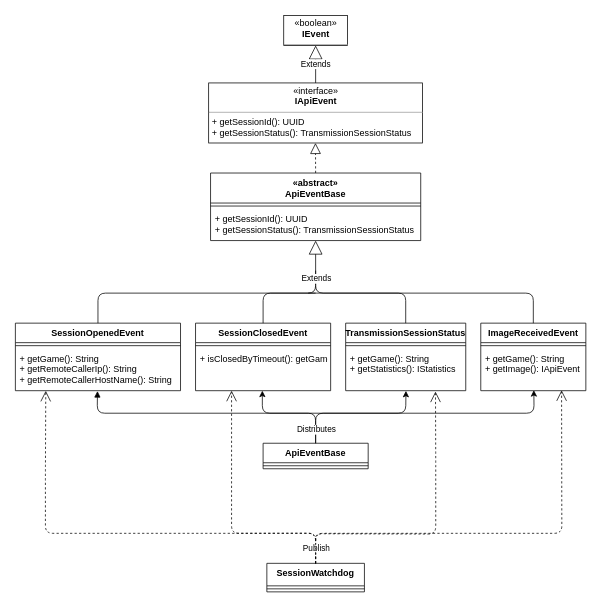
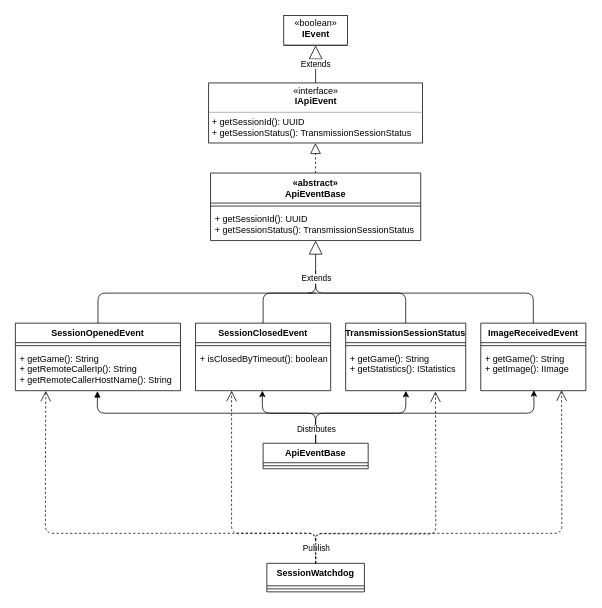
  <mxCell id="0" />
  <mxCell id="1" parent="0" />
  <mxCell id="2" value="«abstract»&#10;ApiEventBase" style="swimlane;fontStyle=1;align=center;verticalAlign=top;childLayout=stackLayout;horizontal=1;startSize=40;horizontalStack=0;resizeParent=1;resizeParentMax=0;resizeLast=0;collapsible=1;marginBottom=0;" parent="1" vertex="1"><mxGeometry x="280" y="230" width="280" height="90" as="geometry" /></mxCell>
  <mxCell id="3" value="" style="line;strokeWidth=1;fillColor=none;align=left;verticalAlign=middle;spacingTop=-1;spacingLeft=3;spacingRight=3;rotatable=0;labelPosition=right;points=[];portConstraint=eastwest;" parent="2" vertex="1"><mxGeometry y="40" width="280" height="8" as="geometry" /></mxCell>
  <mxCell id="4" value="+ getSessionId(): UUID&#10;+ getSessionStatus(): TransmissionSessionStatus" style="text;strokeColor=none;fillColor=none;align=left;verticalAlign=top;spacingLeft=4;spacingRight=4;overflow=hidden;rotatable=0;points=[[0,0.5],[1,0.5]];portConstraint=eastwest;" parent="2" vertex="1"><mxGeometry y="48" width="280" height="42" as="geometry" /></mxCell>
  <mxCell id="5" value="&lt;p style=&quot;margin: 0px ; margin-top: 4px ; text-align: center&quot;&gt;«interface»&lt;br&gt;&lt;b&gt;IApiEvent&lt;/b&gt;&lt;br&gt;&lt;/p&gt;&lt;hr size=&quot;1&quot;&gt;&lt;p style=&quot;margin: 0px ; margin-left: 4px&quot;&gt;+ getSessionId(): UUID&lt;br&gt;&lt;/p&gt;&lt;p style=&quot;margin: 0px ; margin-left: 4px&quot;&gt;+ getSessionStatus(): TransmissionSessionStatus&lt;/p&gt;" style="verticalAlign=top;align=left;overflow=fill;fontSize=12;fontFamily=Helvetica;html=1;" parent="1" vertex="1"><mxGeometry x="277.5" y="110" width="285" height="80" as="geometry" /></mxCell>
  <mxCell id="6" value="ImageReceivedEvent" style="swimlane;fontStyle=1;align=center;verticalAlign=top;childLayout=stackLayout;horizontal=1;startSize=26;horizontalStack=0;resizeParent=1;resizeParentMax=0;resizeLast=0;collapsible=1;marginBottom=0;" parent="1" vertex="1"><mxGeometry x="640" y="430" width="140" height="90" as="geometry" /></mxCell>
  <mxCell id="7" value="" style="line;strokeWidth=1;fillColor=none;align=left;verticalAlign=middle;spacingTop=-1;spacingLeft=3;spacingRight=3;rotatable=0;labelPosition=right;points=[];portConstraint=eastwest;" parent="6" vertex="1"><mxGeometry y="26" width="140" height="8" as="geometry" /></mxCell>
- <mxCell id="8" value="+ getGame(): String&#10;+ getImage(): IApiEvent" style="text;strokeColor=none;fillColor=none;align=left;verticalAlign=top;spacingLeft=4;spacingRight=4;overflow=hidden;rotatable=0;points=[[0,0.5],[1,0.5]];portConstraint=eastwest;" parent="6" vertex="1"><mxGeometry y="34" width="140" height="56" as="geometry" /></mxCell>
+ <mxCell id="8" value="+ getGame(): String&#10;+ getImage(): IImage" style="text;strokeColor=none;fillColor=none;align=left;verticalAlign=top;spacingLeft=4;spacingRight=4;overflow=hidden;rotatable=0;points=[[0,0.5],[1,0.5]];portConstraint=eastwest;" parent="6" vertex="1"><mxGeometry y="34" width="140" height="56" as="geometry" /></mxCell>
  <mxCell id="9" value="TransmissionSessionStatus" style="swimlane;fontStyle=1;align=center;verticalAlign=top;childLayout=stackLayout;horizontal=1;startSize=26;horizontalStack=0;resizeParent=1;resizeParentMax=0;resizeLast=0;collapsible=1;marginBottom=0;" parent="1" vertex="1"><mxGeometry x="460" y="430" width="160" height="90" as="geometry" /></mxCell>
  <mxCell id="10" value="" style="line;strokeWidth=1;fillColor=none;align=left;verticalAlign=middle;spacingTop=-1;spacingLeft=3;spacingRight=3;rotatable=0;labelPosition=right;points=[];portConstraint=eastwest;" parent="9" vertex="1"><mxGeometry y="26" width="160" height="8" as="geometry" /></mxCell>
  <mxCell id="11" value="+ getGame(): String&#10;+ getStatistics(): IStatistics" style="text;strokeColor=none;fillColor=none;align=left;verticalAlign=top;spacingLeft=4;spacingRight=4;overflow=hidden;rotatable=0;points=[[0,0.5],[1,0.5]];portConstraint=eastwest;" parent="9" vertex="1"><mxGeometry y="34" width="160" height="56" as="geometry" /></mxCell>
  <mxCell id="12" value="SessionOpenedEvent" style="swimlane;fontStyle=1;align=center;verticalAlign=top;childLayout=stackLayout;horizontal=1;startSize=26;horizontalStack=0;resizeParent=1;resizeParentMax=0;resizeLast=0;collapsible=1;marginBottom=0;" parent="1" vertex="1"><mxGeometry x="20" y="430" width="220" height="90" as="geometry" /></mxCell>
  <mxCell id="13" value="" style="line;strokeWidth=1;fillColor=none;align=left;verticalAlign=middle;spacingTop=-1;spacingLeft=3;spacingRight=3;rotatable=0;labelPosition=right;points=[];portConstraint=eastwest;" parent="12" vertex="1"><mxGeometry y="26" width="220" height="8" as="geometry" /></mxCell>
  <mxCell id="14" value="+ getGame(): String&#10;+ getRemoteCallerIp(): String&#10;+ getRemoteCallerHostName(): String" style="text;strokeColor=none;fillColor=none;align=left;verticalAlign=top;spacingLeft=4;spacingRight=4;overflow=hidden;rotatable=0;points=[[0,0.5],[1,0.5]];portConstraint=eastwest;" parent="12" vertex="1"><mxGeometry y="34" width="220" height="56" as="geometry" /></mxCell>
  <mxCell id="15" value="SessionClosedEvent" style="swimlane;fontStyle=1;align=center;verticalAlign=top;childLayout=stackLayout;horizontal=1;startSize=26;horizontalStack=0;resizeParent=1;resizeParentMax=0;resizeLast=0;collapsible=1;marginBottom=0;" parent="1" vertex="1"><mxGeometry x="260" y="430" width="180" height="90" as="geometry" /></mxCell>
  <mxCell id="16" value="" style="line;strokeWidth=1;fillColor=none;align=left;verticalAlign=middle;spacingTop=-1;spacingLeft=3;spacingRight=3;rotatable=0;labelPosition=right;points=[];portConstraint=eastwest;" parent="15" vertex="1"><mxGeometry y="26" width="180" height="8" as="geometry" /></mxCell>
- <mxCell id="17" value="+ isClosedByTimeout(): getGame" style="text;strokeColor=none;fillColor=none;align=left;verticalAlign=top;spacingLeft=4;spacingRight=4;overflow=hidden;rotatable=0;points=[[0,0.5],[1,0.5]];portConstraint=eastwest;" parent="15" vertex="1"><mxGeometry y="34" width="180" height="56" as="geometry" /></mxCell>
+ <mxCell id="17" value="+ isClosedByTimeout(): boolean" style="text;strokeColor=none;fillColor=none;align=left;verticalAlign=top;spacingLeft=4;spacingRight=4;overflow=hidden;rotatable=0;points=[[0,0.5],[1,0.5]];portConstraint=eastwest;" parent="15" vertex="1"><mxGeometry y="34" width="180" height="56" as="geometry" /></mxCell>
  <mxCell id="18" value="" style="endArrow=block;endSize=16;endFill=0;html=1;exitX=0.5;exitY=0;exitDx=0;exitDy=0;" parent="1" source="12" edge="1"><mxGeometry x="0.814" y="-10" width="160" relative="1" as="geometry"><mxPoint x="200" y="350.5" as="sourcePoint" /><mxPoint x="420" y="320" as="targetPoint" /><Array as="points"><mxPoint x="130" y="390" /><mxPoint x="420" y="390" /></Array><mxPoint as="offset" /></mxGeometry></mxCell>
  <mxCell id="19" value="" style="endArrow=none;html=1;exitX=0.5;exitY=0;exitDx=0;exitDy=0;" parent="1" source="15" edge="1"><mxGeometry width="50" height="50" relative="1" as="geometry"><mxPoint x="330" y="500" as="sourcePoint" /><mxPoint x="420" y="390" as="targetPoint" /><Array as="points"><mxPoint x="350" y="390" /></Array></mxGeometry></mxCell>
  <mxCell id="20" value="" style="endArrow=none;html=1;exitX=0.5;exitY=0;exitDx=0;exitDy=0;" parent="1" source="9" edge="1"><mxGeometry width="50" height="50" relative="1" as="geometry"><mxPoint x="360" y="440" as="sourcePoint" /><mxPoint x="410" y="390" as="targetPoint" /><Array as="points"><mxPoint x="540" y="390" /></Array></mxGeometry></mxCell>
  <mxCell id="21" value="" style="endArrow=none;html=1;exitX=0.5;exitY=0;exitDx=0;exitDy=0;" parent="1" source="6" edge="1"><mxGeometry width="50" height="50" relative="1" as="geometry"><mxPoint x="440" y="390" as="sourcePoint" /><mxPoint x="420" y="360" as="targetPoint" /><Array as="points"><mxPoint x="710" y="390" /><mxPoint x="420" y="390" /></Array></mxGeometry></mxCell>
  <mxCell id="22" value="Extends" style="edgeLabel;html=1;align=center;verticalAlign=middle;resizable=0;points=[];" parent="21" vertex="1" connectable="0"><mxGeometry x="0.946" y="-1" relative="1" as="geometry"><mxPoint x="-1" as="offset" /></mxGeometry></mxCell>
  <mxCell id="23" value="ApiEventBase" style="swimlane;fontStyle=1;align=center;verticalAlign=top;childLayout=stackLayout;horizontal=1;startSize=26;horizontalStack=0;resizeParent=1;resizeParentMax=0;resizeLast=0;collapsible=1;marginBottom=0;" parent="1" vertex="1"><mxGeometry x="350" y="590" width="140" height="34" as="geometry" /></mxCell>
  <mxCell id="24" value="" style="line;strokeWidth=1;fillColor=none;align=left;verticalAlign=middle;spacingTop=-1;spacingLeft=3;spacingRight=3;rotatable=0;labelPosition=right;points=[];portConstraint=eastwest;" parent="23" vertex="1"><mxGeometry y="26" width="140" height="8" as="geometry" /></mxCell>
  <mxCell id="25" value="" style="html=1;verticalAlign=bottom;endArrow=block;entryX=0.497;entryY=1.009;entryDx=0;entryDy=0;entryPerimeter=0;exitX=0.5;exitY=0;exitDx=0;exitDy=0;" parent="1" source="23" target="14" edge="1"><mxGeometry x="-0.782" y="-22" width="80" relative="1" as="geometry"><mxPoint x="440" y="600" as="sourcePoint" /><mxPoint x="520" y="600" as="targetPoint" /><Array as="points"><mxPoint x="420" y="550" /><mxPoint x="129" y="550" /></Array><mxPoint x="10" y="2" as="offset" /></mxGeometry></mxCell>
  <mxCell id="26" value="" style="endArrow=classic;html=1;" parent="1" edge="1"><mxGeometry width="50" height="50" relative="1" as="geometry"><mxPoint x="410" y="550" as="sourcePoint" /><mxPoint x="349" y="520" as="targetPoint" /><Array as="points"><mxPoint x="349" y="550" /></Array></mxGeometry></mxCell>
  <mxCell id="27" value="" style="endArrow=classic;html=1;entryX=0.502;entryY=1.004;entryDx=0;entryDy=0;entryPerimeter=0;" parent="1" target="11" edge="1"><mxGeometry width="50" height="50" relative="1" as="geometry"><mxPoint x="410" y="550" as="sourcePoint" /><mxPoint x="560" y="520" as="targetPoint" /><Array as="points"><mxPoint x="540" y="550" /></Array></mxGeometry></mxCell>
  <mxCell id="28" value="" style="endArrow=classic;html=1;entryX=0.505;entryY=0.988;entryDx=0;entryDy=0;entryPerimeter=0;" parent="1" target="8" edge="1"><mxGeometry width="50" height="50" relative="1" as="geometry"><mxPoint x="420" y="590" as="sourcePoint" /><mxPoint x="539.36" y="504" as="targetPoint" /><Array as="points"><mxPoint x="420" y="550" /><mxPoint x="711" y="550" /></Array></mxGeometry></mxCell>
  <mxCell id="29" value="Distributes" style="edgeLabel;html=1;align=center;verticalAlign=middle;resizable=0;points=[];" parent="28" vertex="1" connectable="0"><mxGeometry x="-0.928" y="1" relative="1" as="geometry"><mxPoint x="1" y="-6" as="offset" /></mxGeometry></mxCell>
  <mxCell id="30" value="SessionWatchdog" style="swimlane;fontStyle=1;align=center;verticalAlign=top;childLayout=stackLayout;horizontal=1;startSize=30;horizontalStack=0;resizeParent=1;resizeParentMax=0;resizeLast=0;collapsible=1;marginBottom=0;" parent="1" vertex="1"><mxGeometry x="355" y="750" width="130" height="38" as="geometry" /></mxCell>
  <mxCell id="31" value="" style="line;strokeWidth=1;fillColor=none;align=left;verticalAlign=middle;spacingTop=-1;spacingLeft=3;spacingRight=3;rotatable=0;labelPosition=right;points=[];portConstraint=eastwest;" parent="30" vertex="1"><mxGeometry y="30" width="130" height="8" as="geometry" /></mxCell>
  <mxCell id="32" value="" style="endArrow=open;endSize=12;dashed=1;html=1;entryX=0.184;entryY=1.003;entryDx=0;entryDy=0;entryPerimeter=0;exitX=0.5;exitY=0;exitDx=0;exitDy=0;" parent="1" source="30" target="14" edge="1"><mxGeometry x="-0.785" y="60" width="160" relative="1" as="geometry"><mxPoint x="270" y="740" as="sourcePoint" /><mxPoint x="90" y="560" as="targetPoint" /><Array as="points"><mxPoint x="420" y="710" /><mxPoint x="60" y="710" /><mxPoint x="60" y="630" /></Array><mxPoint as="offset" /></mxGeometry></mxCell>
  <mxCell id="33" value="&lt;p style=&quot;margin: 0px ; margin-top: 4px ; text-align: center&quot;&gt;«boolean»&lt;br&gt;&lt;b&gt;IEvent&lt;/b&gt;&lt;br&gt;&lt;/p&gt;&lt;hr size=&quot;1&quot;&gt;&lt;p style=&quot;margin: 0px ; margin-left: 4px&quot;&gt;&lt;br&gt;&lt;/p&gt;" style="verticalAlign=top;align=left;overflow=fill;fontSize=12;fontFamily=Helvetica;html=1;" vertex="1" parent="1"><mxGeometry x="377.5" y="20" width="85" height="40" as="geometry" /></mxCell>
  <mxCell id="34" value="" style="endArrow=block;dashed=1;endFill=0;endSize=12;html=1;exitX=0.5;exitY=0;exitDx=0;exitDy=0;entryX=0.5;entryY=1;entryDx=0;entryDy=0;" edge="1" parent="1" source="2"><mxGeometry width="160" relative="1" as="geometry"><mxPoint x="419.76" y="220" as="sourcePoint" /><mxPoint x="419.76" y="190" as="targetPoint" /></mxGeometry></mxCell>
  <mxCell id="35" value="Extends" style="endArrow=block;endSize=16;endFill=0;html=1;entryX=0.5;entryY=1;entryDx=0;entryDy=0;exitX=0.5;exitY=0;exitDx=0;exitDy=0;" edge="1" parent="1" source="5" target="33"><mxGeometry width="160" relative="1" as="geometry"><mxPoint x="350" y="340" as="sourcePoint" /><mxPoint x="510" y="340" as="targetPoint" /></mxGeometry></mxCell>
  <mxCell id="36" value="" style="endArrow=open;endSize=12;dashed=1;html=1;entryX=0.769;entryY=0.99;entryDx=0;entryDy=0;entryPerimeter=0;" edge="1" parent="1" target="8"><mxGeometry x="-0.785" y="60" width="160" relative="1" as="geometry"><mxPoint x="420" y="750" as="sourcePoint" /><mxPoint x="460.48" y="539.998" as="targetPoint" /><Array as="points"><mxPoint x="420" y="710" /><mxPoint x="748" y="710" /></Array><mxPoint as="offset" /></mxGeometry></mxCell>
  <mxCell id="37" value="" style="endArrow=open;endSize=12;dashed=1;html=1;entryX=0.748;entryY=1.02;entryDx=0;entryDy=0;entryPerimeter=0;" edge="1" parent="1" target="11"><mxGeometry x="-0.785" y="60" width="160" relative="1" as="geometry"><mxPoint x="420" y="750.56" as="sourcePoint" /><mxPoint x="747.66" y="520" as="targetPoint" /><Array as="points"><mxPoint x="420" y="730" /><mxPoint x="420" y="710.56" /><mxPoint x="580" y="711" /><mxPoint x="580" y="610" /></Array><mxPoint as="offset" /></mxGeometry></mxCell>
  <mxCell id="38" value="Publish" style="edgeLabel;html=1;align=center;verticalAlign=middle;resizable=0;points=[];" vertex="1" connectable="0" parent="37"><mxGeometry x="-0.924" relative="1" as="geometry"><mxPoint y="-6" as="offset" /></mxGeometry></mxCell>
  <mxCell id="39" value="" style="endArrow=open;endSize=12;dashed=1;html=1;exitX=0.5;exitY=0;exitDx=0;exitDy=0;" edge="1" parent="1"><mxGeometry x="-0.785" y="60" width="160" relative="1" as="geometry"><mxPoint x="420" y="749.83" as="sourcePoint" /><mxPoint x="308" y="520" as="targetPoint" /><Array as="points"><mxPoint x="420" y="709.83" /><mxPoint x="308" y="710" /></Array><mxPoint as="offset" /></mxGeometry></mxCell>
